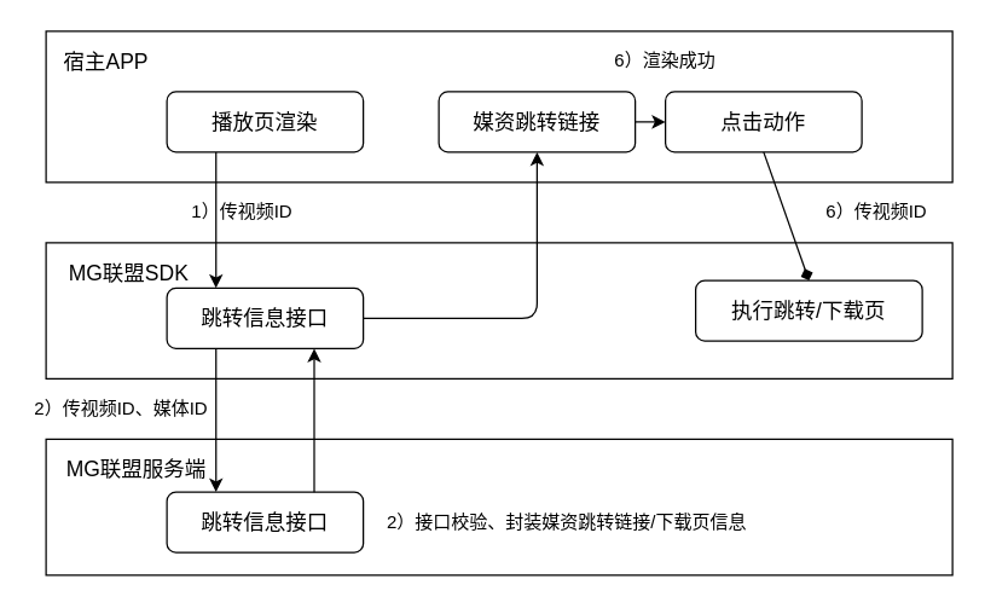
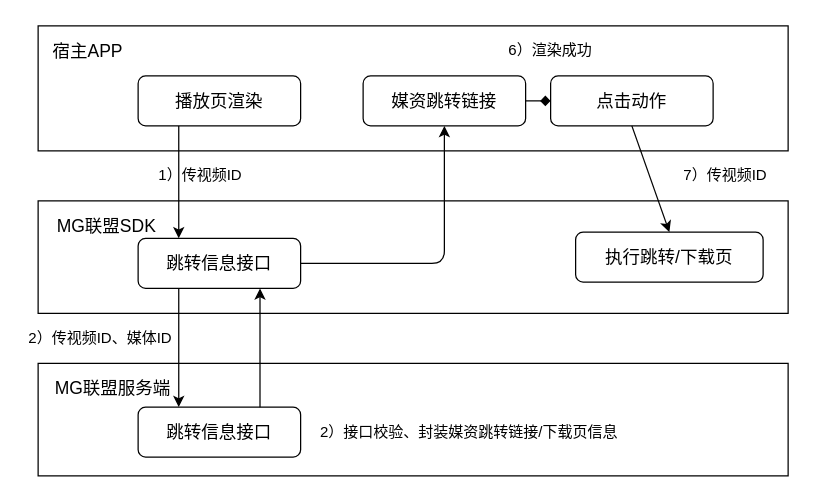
  <mxCell id="0" />
  <mxCell id="1" parent="0" />
  <mxCell id="2" value="" style="rounded=0;whiteSpace=wrap;html=1;align=center;" vertex="1" parent="1"><mxGeometry x="30" y="20" width="600" height="100" as="geometry" /></mxCell>
  <mxCell id="3" value="" style="rounded=0;whiteSpace=wrap;html=1;align=center;" vertex="1" parent="1"><mxGeometry x="30" y="160" width="600" height="90" as="geometry" /></mxCell>
  <mxCell id="4" value="&lt;font style=&quot;font-size: 14px&quot;&gt;播放页渲染&lt;/font&gt;" style="rounded=1;whiteSpace=wrap;html=1;" vertex="1" parent="1"><mxGeometry x="110" y="60" width="130" height="40" as="geometry" /></mxCell>
  <mxCell id="5" value="&lt;font style=&quot;font-size: 14px&quot;&gt;宿主APP&lt;/font&gt;" style="text;html=1;strokeColor=none;fillColor=none;align=center;verticalAlign=middle;whiteSpace=wrap;rounded=0;" vertex="1" parent="1"><mxGeometry x="40" y="30" width="60" height="20" as="geometry" /></mxCell>
  <mxCell id="6" value="&lt;font style=&quot;font-size: 14px&quot;&gt;MG联盟SDK&lt;/font&gt;" style="text;html=1;strokeColor=none;fillColor=none;align=center;verticalAlign=middle;whiteSpace=wrap;rounded=0;" vertex="1" parent="1"><mxGeometry x="40" y="170" width="90" height="20" as="geometry" /></mxCell>
  <mxCell id="7" value="&lt;font style=&quot;font-size: 14px&quot;&gt;跳转信息接口&lt;/font&gt;" style="rounded=1;whiteSpace=wrap;html=1;" vertex="1" parent="1"><mxGeometry x="110" y="190" width="130" height="40" as="geometry" /></mxCell>
  <mxCell id="8" value="" style="rounded=0;whiteSpace=wrap;html=1;align=center;" vertex="1" parent="1"><mxGeometry x="30" y="290" width="600" height="90" as="geometry" /></mxCell>
  <mxCell id="9" value="&lt;font style=&quot;font-size: 14px&quot;&gt;MG联盟服务端&lt;/font&gt;" style="text;html=1;strokeColor=none;fillColor=none;align=center;verticalAlign=middle;whiteSpace=wrap;rounded=0;" vertex="1" parent="1"><mxGeometry x="40" y="300" width="100" height="20" as="geometry" /></mxCell>
  <mxCell id="10" value="&lt;font style=&quot;font-size: 14px&quot;&gt;跳转信息接口&lt;/font&gt;" style="rounded=1;whiteSpace=wrap;html=1;" vertex="1" parent="1"><mxGeometry x="110" y="325" width="130" height="40" as="geometry" /></mxCell>
  <mxCell id="11" value="" style="endArrow=classic;html=1;exitX=0.25;exitY=1;exitDx=0;exitDy=0;entryX=0.25;entryY=0;entryDx=0;entryDy=0;" edge="1" parent="1" source="4" target="7"><mxGeometry width="50" height="50" relative="1" as="geometry"><mxPoint x="280" y="350" as="sourcePoint" /><mxPoint x="330" y="300" as="targetPoint" /></mxGeometry></mxCell>
  <mxCell id="12" value="" style="endArrow=classic;html=1;entryX=0.25;entryY=0;entryDx=0;entryDy=0;exitX=0.25;exitY=1;exitDx=0;exitDy=0;" edge="1" parent="1" source="7" target="10"><mxGeometry width="50" height="50" relative="1" as="geometry"><mxPoint x="175" y="230" as="sourcePoint" /><mxPoint x="174.5" y="300" as="targetPoint" /></mxGeometry></mxCell>
  <mxCell id="13" value="&lt;font style=&quot;font-size: 14px&quot;&gt;媒资跳转链接&lt;/font&gt;" style="rounded=1;whiteSpace=wrap;html=1;" vertex="1" parent="1"><mxGeometry x="290" y="60" width="130" height="40" as="geometry" /></mxCell>
  <mxCell id="14" value="&lt;font style=&quot;font-size: 14px&quot;&gt;点击动作&lt;/font&gt;" style="rounded=1;whiteSpace=wrap;html=1;" vertex="1" parent="1"><mxGeometry x="440" y="60" width="130" height="40" as="geometry" /></mxCell>
  <mxCell id="15" value="&lt;font style=&quot;font-size: 14px&quot;&gt;执行跳转/下载页&lt;/font&gt;" style="rounded=1;whiteSpace=wrap;html=1;" vertex="1" parent="1"><mxGeometry x="460" y="185" width="150" height="40" as="geometry" /></mxCell>
- <mxCell id="16" value="" style="endArrow=classic;html=1;exitX=1;exitY=0.5;exitDx=0;exitDy=0;entryX=0;entryY=0.5;entryDx=0;entryDy=0;" edge="1" parent="1" source="13" target="14"><mxGeometry width="50" height="50" relative="1" as="geometry"><mxPoint x="185" y="110" as="sourcePoint" /><mxPoint x="185" y="200" as="targetPoint" /></mxGeometry></mxCell>
- <mxCell id="17" value="" style="endArrow=diamond;html=1;exitX=0.5;exitY=1;exitDx=0;exitDy=0;entryX=0.5;entryY=0;entryDx=0;entryDy=0;" edge="1" parent="1" source="14" target="15"><mxGeometry width="50" height="50" relative="1" as="geometry"><mxPoint x="195" y="120" as="sourcePoint" /><mxPoint x="195" y="210" as="targetPoint" /></mxGeometry></mxCell>
+ <mxCell id="16" value="" style="endArrow=diamond;html=1;exitX=1;exitY=0.5;exitDx=0;exitDy=0;entryX=0;entryY=0.5;entryDx=0;entryDy=0;" edge="1" parent="1" source="13" target="14"><mxGeometry width="50" height="50" relative="1" as="geometry"><mxPoint x="185" y="110" as="sourcePoint" /><mxPoint x="185" y="200" as="targetPoint" /></mxGeometry></mxCell>
+ <mxCell id="17" value="" style="endArrow=classic;html=1;exitX=0.5;exitY=1;exitDx=0;exitDy=0;entryX=0.5;entryY=0;entryDx=0;entryDy=0;" edge="1" parent="1" source="14" target="15"><mxGeometry width="50" height="50" relative="1" as="geometry"><mxPoint x="195" y="120" as="sourcePoint" /><mxPoint x="195" y="210" as="targetPoint" /></mxGeometry></mxCell>
  <mxCell id="18" value="1）传视频ID" style="text;html=1;strokeColor=none;fillColor=none;align=center;verticalAlign=middle;whiteSpace=wrap;rounded=0;" vertex="1" parent="1"><mxGeometry x="120" y="130" width="80" height="20" as="geometry" /></mxCell>
  <mxCell id="19" value="2）传视频ID、媒体ID" style="text;html=1;strokeColor=none;fillColor=none;align=center;verticalAlign=middle;whiteSpace=wrap;rounded=0;" vertex="1" parent="1"><mxGeometry x="20" y="260" width="120" height="20" as="geometry" /></mxCell>
  <mxCell id="20" value="&lt;font style=&quot;font-size: 12px&quot;&gt;2）接口校验、封装媒资跳转链接/下载页信息&lt;/font&gt;" style="text;html=1;strokeColor=none;fillColor=none;align=center;verticalAlign=middle;whiteSpace=wrap;rounded=0;" vertex="1" parent="1"><mxGeometry x="247" y="335" width="256" height="20" as="geometry" /></mxCell>
  <mxCell id="21" value="6）渲染成功" style="text;html=1;strokeColor=none;fillColor=none;align=center;verticalAlign=middle;whiteSpace=wrap;rounded=0;" vertex="1" parent="1"><mxGeometry x="400" y="30" width="80" height="20" as="geometry" /></mxCell>
  <mxCell id="22" value="" style="endArrow=classic;html=1;entryX=0.75;entryY=1;entryDx=0;entryDy=0;exitX=0.75;exitY=0;exitDx=0;exitDy=0;" edge="1" parent="1" source="10" target="7"><mxGeometry width="50" height="50" relative="1" as="geometry"><mxPoint x="230" y="270" as="sourcePoint" /><mxPoint x="185" y="335" as="targetPoint" /></mxGeometry></mxCell>
  <mxCell id="23" value="" style="endArrow=classic;html=1;entryX=0.5;entryY=1;entryDx=0;entryDy=0;exitX=1;exitY=0.5;exitDx=0;exitDy=0;" edge="1" parent="1" source="7" target="13"><mxGeometry width="50" height="50" relative="1" as="geometry"><mxPoint x="207" y="190" as="sourcePoint" /><mxPoint x="207" y="100" as="targetPoint" /><Array as="points"><mxPoint x="355" y="210" /></Array></mxGeometry></mxCell>
- <mxCell id="24" value="6）传视频ID" style="text;html=1;strokeColor=none;fillColor=none;align=center;verticalAlign=middle;whiteSpace=wrap;rounded=0;" vertex="1" parent="1"><mxGeometry x="540" y="130" width="80" height="20" as="geometry" /></mxCell>
+ <mxCell id="24" value="7）传视频ID" style="text;html=1;strokeColor=none;fillColor=none;align=center;verticalAlign=middle;whiteSpace=wrap;rounded=0;" vertex="1" parent="1"><mxGeometry x="540" y="130" width="80" height="20" as="geometry" /></mxCell>
